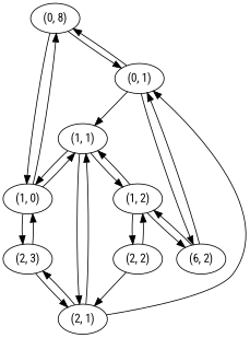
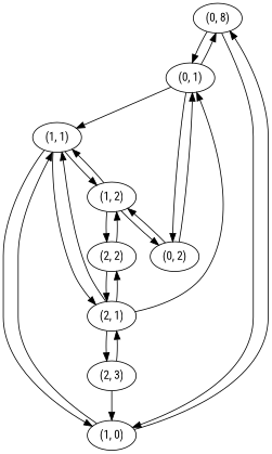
  digraph {
    fontname="Roboto Condensed"
    node [fontname="Roboto Condensed"]
    edge [fontname="Roboto Condensed"]
    n1 [label="(0, 8)"]
    "(0, 1)"
    "(1, 0)"
-   "(0, 2)" [label="(6, 2)"]
+   "(0, 2)"
    "(1, 1)"
    n6 [label="(2, 3)"]
    "(1, 2)"
    "(2, 1)"
    "(2, 2)"
    n1 -> "(0, 1)"
    n1 -> "(1, 0)"
    "(0, 1)" -> n1
    "(0, 1)" -> "(0, 2)"
    "(0, 1)" -> "(1, 1)"
    "(1, 0)" -> n1
    "(1, 0)" -> "(1, 1)"
-   "(1, 0)" -> n6
    "(0, 2)" -> "(0, 1)"
    "(0, 2)" -> "(1, 2)"
    "(1, 1)" -> "(1, 0)"
    "(1, 1)" -> "(1, 2)"
    "(1, 1)" -> "(2, 1)"
    n6 -> "(1, 0)"
    n6 -> "(2, 1)"
    "(1, 2)" -> "(0, 2)"
    "(1, 2)" -> "(1, 1)"
    "(1, 2)" -> "(2, 2)"
    "(2, 1)" -> "(0, 1)"
    "(2, 1)" -> "(1, 1)"
    "(2, 1)" -> n6
+   "(2, 1)" -> "(2, 2)"
    "(2, 2)" -> "(1, 2)"
    "(2, 2)" -> "(2, 1)"
  }
